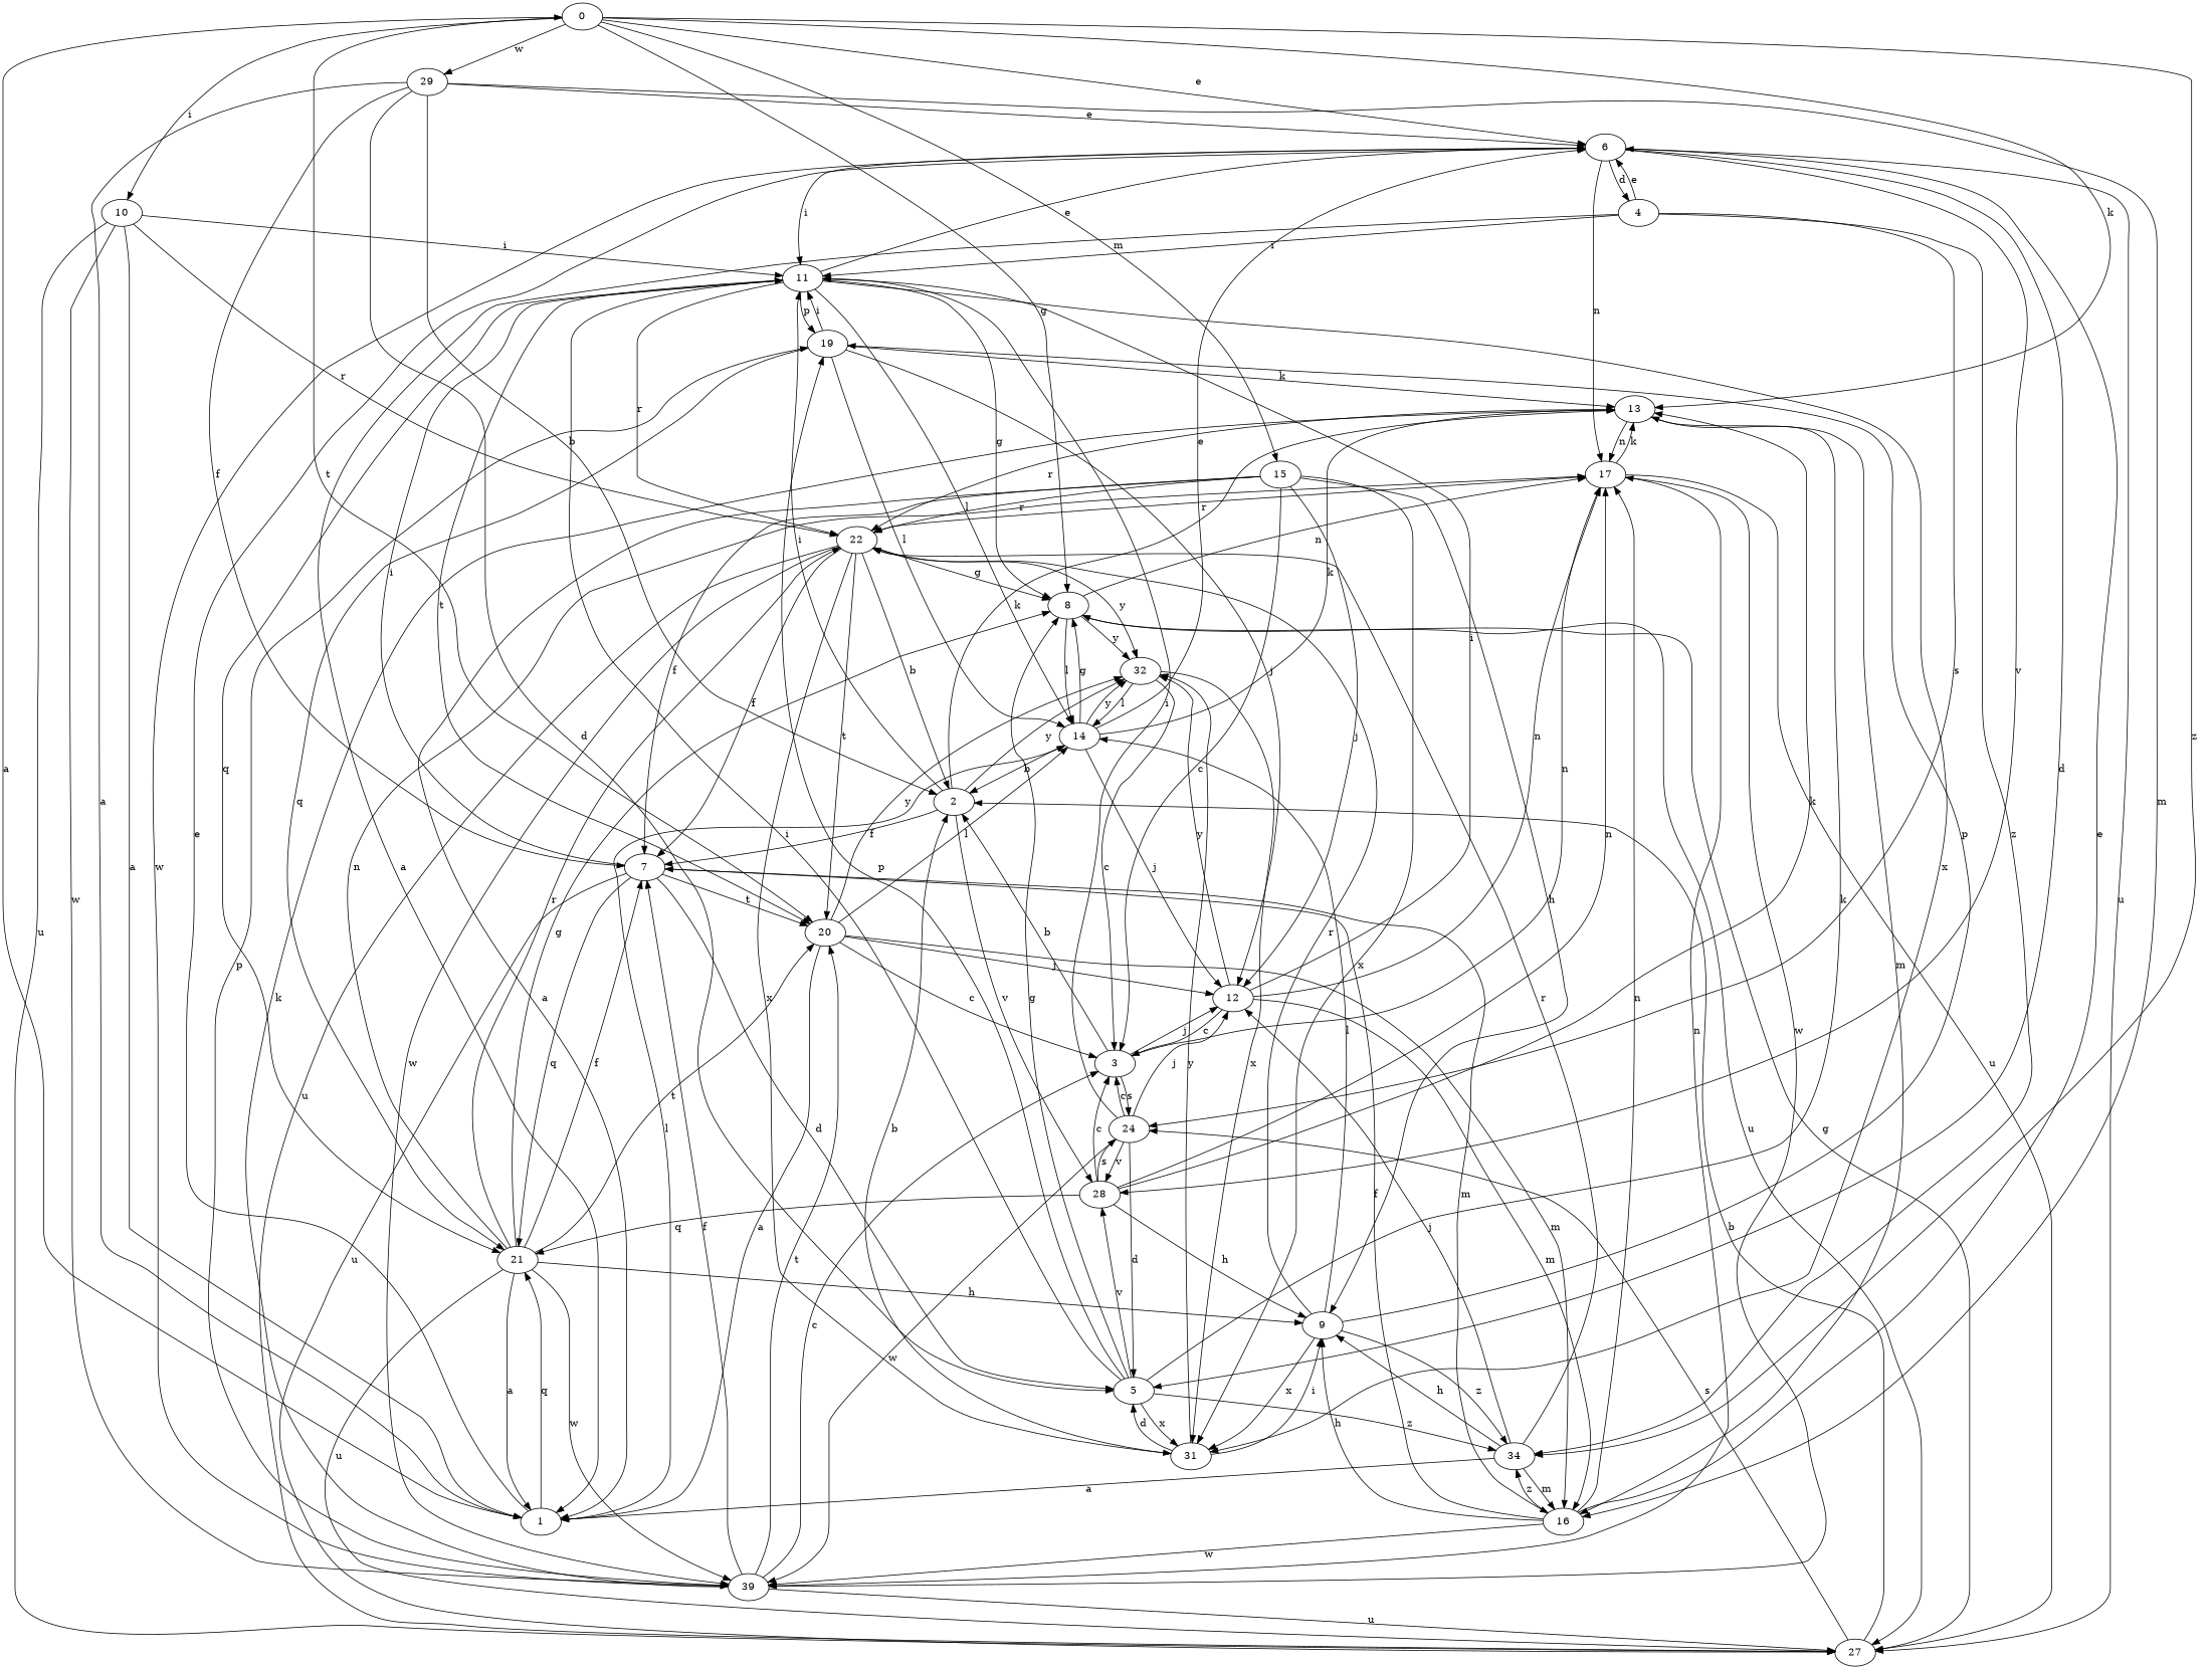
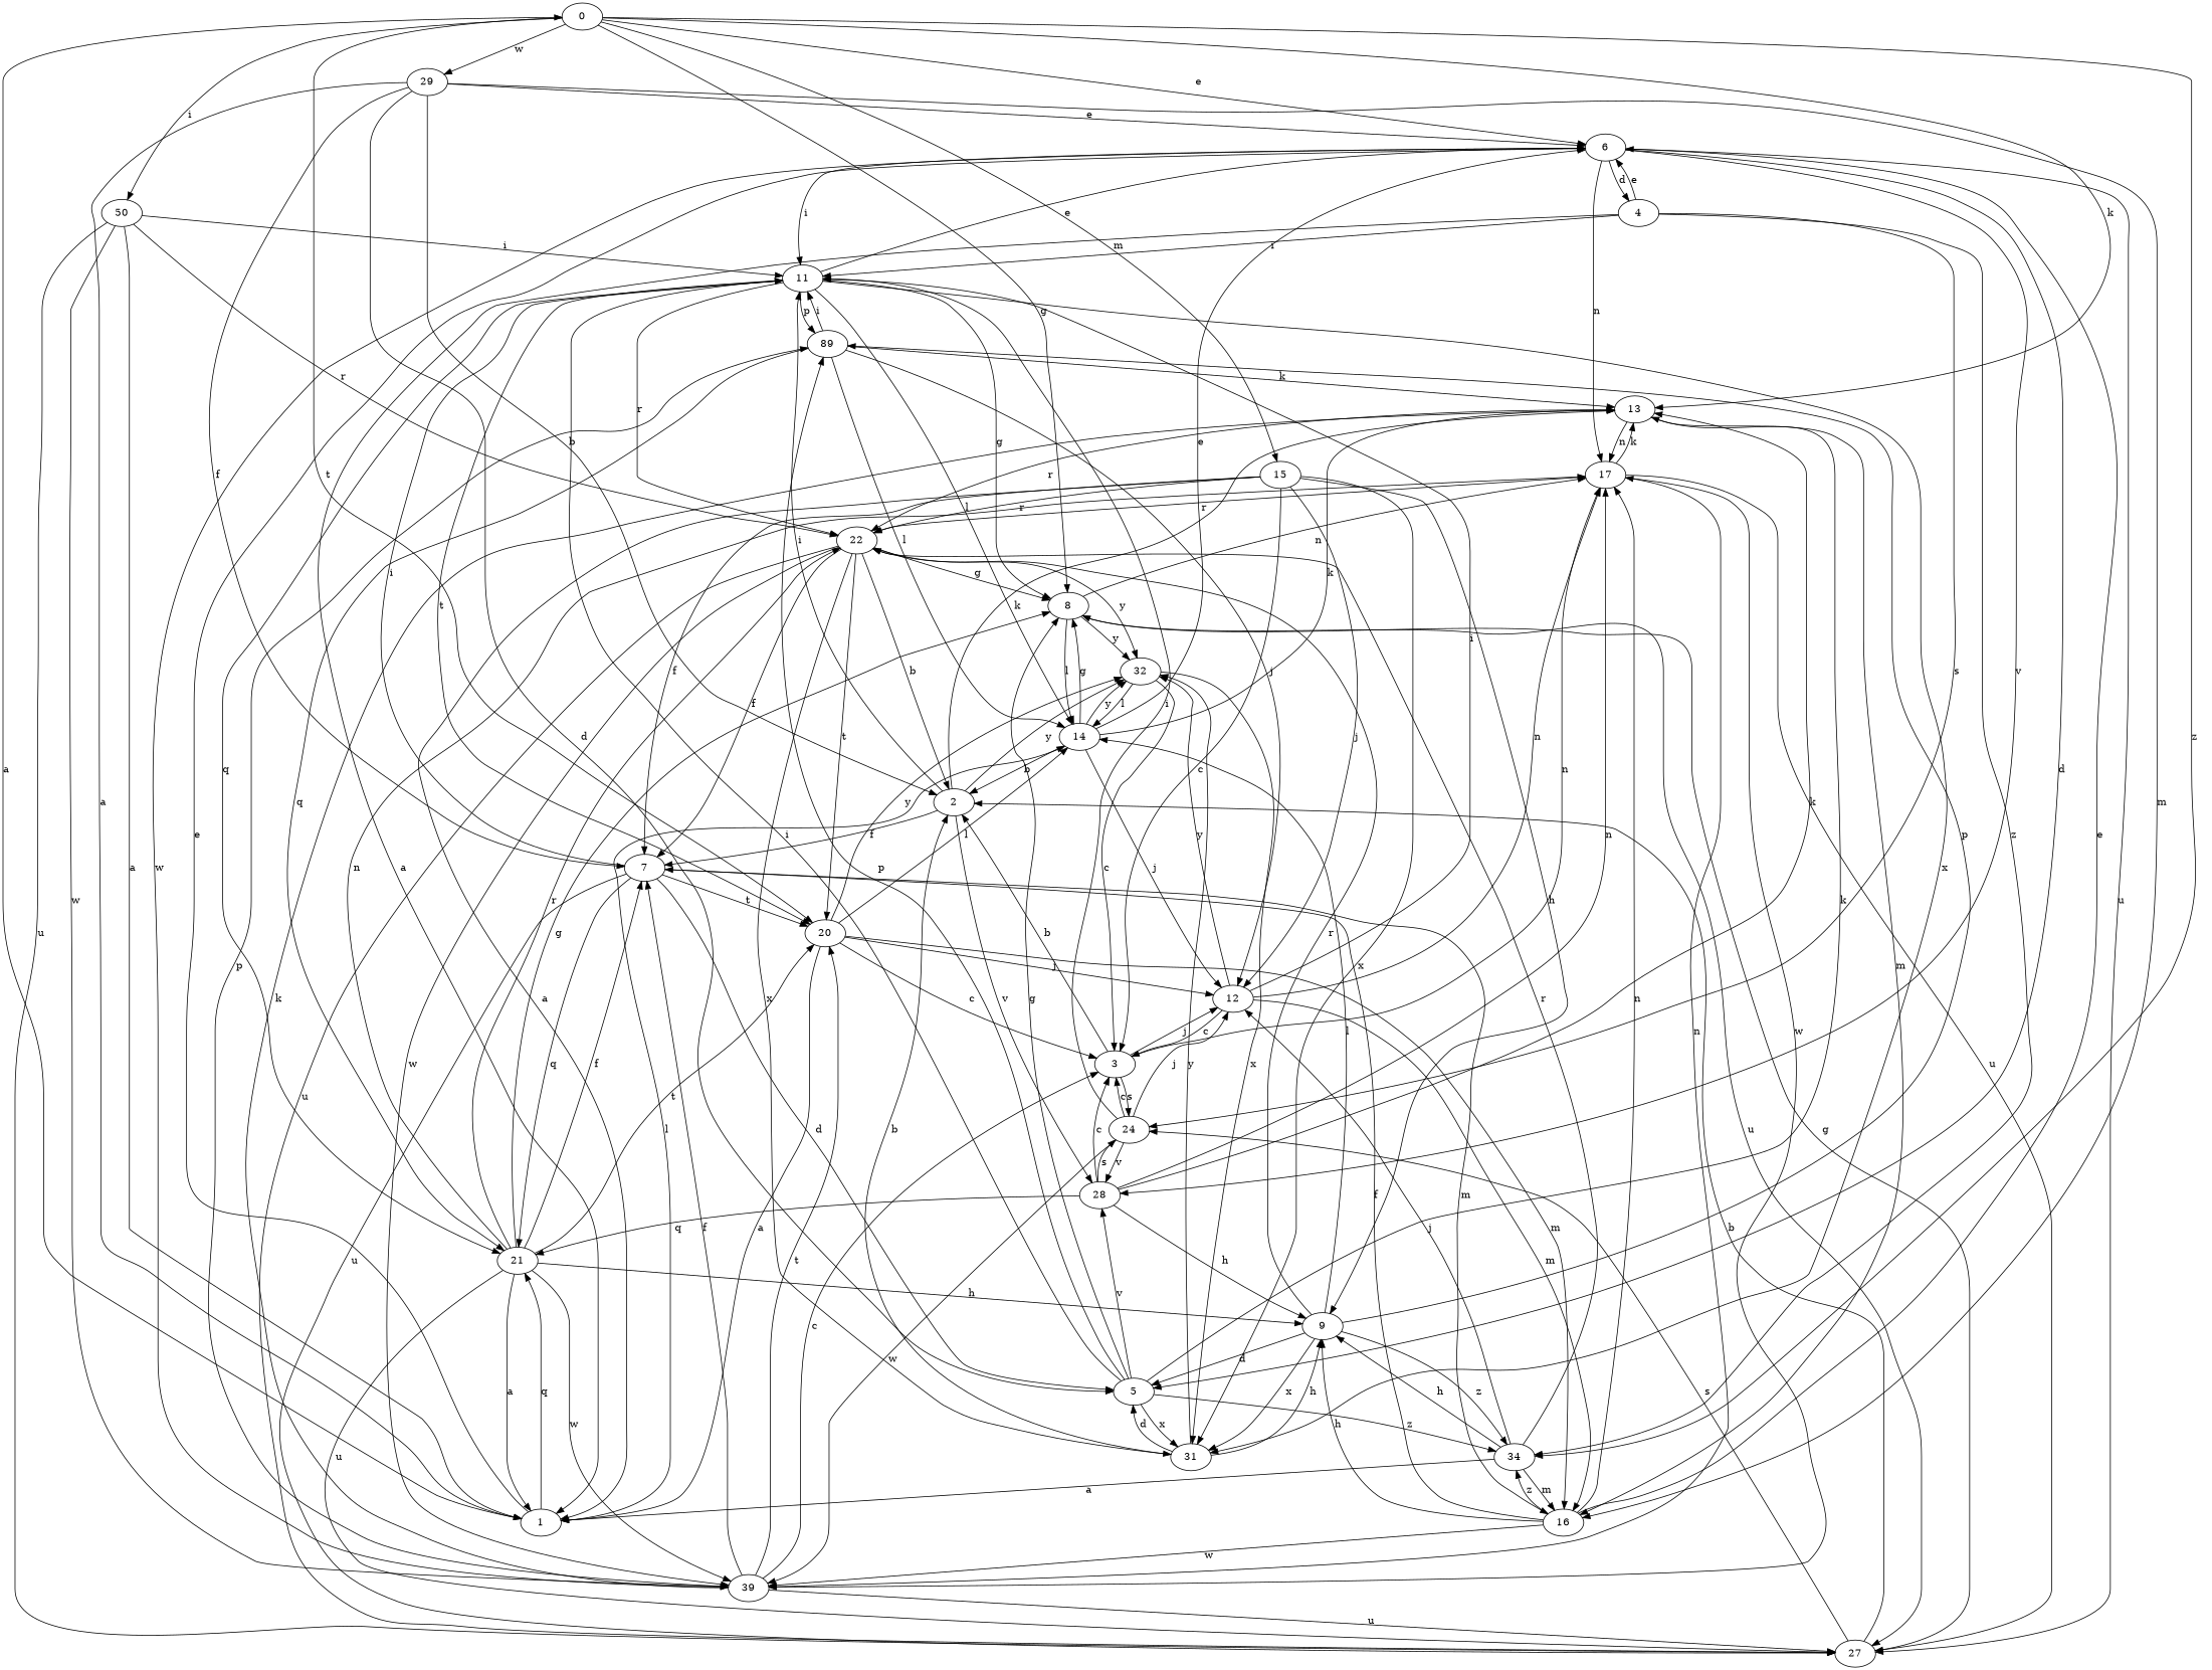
  strict digraph {
    0
    6
    8
-   10
+   10 [label=50]
    13
    15
    n7 [label=20]
    29
    34
    11
    28
    17
    4
    5
    27
    n16 [label=39]
    14
    32
    1
    22
    16
    7
    3
    12
    31
    9
    2
    21
-   19
+   19 [label=89]
    24
    0 -> 6 [label=e]
    0 -> 8 [label=g]
    0 -> 10 [label=i]
    0 -> 13 [label=k]
    0 -> 15 [label=m]
    0 -> n7 [label=t]
    0 -> 29 [label=w]
    0 -> 34 [label=z]
    6 -> 11 [label=i]
    6 -> 28 [label=v]
    6 -> 17 [label=n]
    6 -> 4 [label=d]
    6 -> 5 [label=d]
    6 -> 27 [label=u]
    6 -> n16 [label=w]
    8 -> 17 [label=n]
    8 -> 27 [label=u]
    8 -> 14 [label=l]
    8 -> 32 [label=y]
    10 -> 11 [label=i]
    10 -> 27 [label=u]
    10 -> n16 [label=w]
    10 -> 1 [label=a]
    10 -> 22 [label=r]
    13 -> 17 [label=n]
    13 -> 22 [label=r]
    13 -> 16 [label=m]
    15 -> 1 [label=a]
    15 -> 22 [label=r]
    15 -> 7 [label=f]
    15 -> 3 [label=c]
    15 -> 12 [label=j]
    15 -> 31 [label=x]
    15 -> 9 [label=h]
    n7 -> 14 [label=l]
    n7 -> 32 [label=y]
    n7 -> 1 [label=a]
    n7 -> 16 [label=m]
    n7 -> 3 [label=c]
    n7 -> 12 [label=j]
    29 -> 6 [label=e]
    29 -> 5 [label=d]
    29 -> 1 [label=a]
    29 -> 16 [label=m]
    29 -> 7 [label=f]
    29 -> 2 [label=b]
    34 -> 1 [label=a]
    34 -> 22 [label=r]
    34 -> 16 [label=m]
    34 -> 12 [label=j]
    34 -> 9 [label=h]
    11 -> 6 [label=e]
    11 -> 8 [label=g]
    11 -> n7 [label=t]
    11 -> 14 [label=l]
    11 -> 22 [label=r]
    11 -> 31 [label=x]
    11 -> 21 [label=q]
    11 -> 19 [label=p]
    28 -> 13 [label=k]
    28 -> 17 [label=n]
    28 -> 3 [label=c]
    28 -> 9 [label=h]
    28 -> 21 [label=q]
    28 -> 24 [label=s]
    17 -> 13 [label=k]
    17 -> 27 [label=u]
    17 -> n16 [label=w]
    17 -> 22 [label=r]
    4 -> 6 [label=e]
    4 -> 34 [label=z]
    4 -> 11 [label=i]
    4 -> 1 [label=a]
    4 -> 24 [label=s]
    5 -> 8 [label=g]
    5 -> 13 [label=k]
    5 -> 34 [label=z]
    5 -> 11 [label=i]
    5 -> 28 [label=v]
    5 -> 31 [label=x]
    5 -> 19 [label=p]
    27 -> 8 [label=g]
    27 -> 2 [label=b]
    27 -> 24 [label=s]
    n16 -> 13 [label=k]
    n16 -> n7 [label=t]
    n16 -> 17 [label=n]
    n16 -> 27 [label=u]
    n16 -> 7 [label=f]
    n16 -> 3 [label=c]
    n16 -> 19 [label=p]
    14 -> 6 [label=e]
    14 -> 8 [label=g]
    14 -> 13 [label=k]
    14 -> 32 [label=y]
    14 -> 12 [label=j]
    14 -> 2 [label=b]
    32 -> 14 [label=l]
    32 -> 3 [label=c]
    32 -> 31 [label=x]
    1 -> 0 [label=a]
    1 -> 6 [label=e]
    1 -> 14 [label=l]
    1 -> 21 [label=q]
    22 -> 8 [label=g]
    22 -> n7 [label=t]
    22 -> 27 [label=u]
    22 -> n16 [label=w]
    22 -> 32 [label=y]
    22 -> 7 [label=f]
    22 -> 31 [label=x]
    22 -> 2 [label=b]
    16 -> 6 [label=e]
    16 -> 34 [label=z]
    16 -> 17 [label=n]
    16 -> n16 [label=w]
    16 -> 7 [label=f]
    16 -> 9 [label=h]
    7 -> n7 [label=t]
    7 -> 11 [label=i]
    7 -> 5 [label=d]
    7 -> 27 [label=u]
    7 -> 16 [label=m]
    7 -> 21 [label=q]
    3 -> 17 [label=n]
    3 -> 12 [label=j]
    3 -> 2 [label=b]
    3 -> 24 [label=s]
    12 -> 11 [label=i]
    12 -> 17 [label=n]
    12 -> 32 [label=y]
    12 -> 16 [label=m]
    12 -> 3 [label=c]
    31 -> 5 [label=d]
    31 -> 32 [label=y]
-   31 -> 9 [label=i]
+   31 -> 9 [label=h]
    31 -> 2 [label=b]
    9 -> 34 [label=z]
    9 -> 14 [label=l]
    9 -> 22 [label=r]
    9 -> 31 [label=x]
    9 -> 19 [label=p]
    2 -> 13 [label=k]
    2 -> 11 [label=i]
    2 -> 28 [label=v]
    2 -> 32 [label=y]
    2 -> 7 [label=f]
    21 -> 8 [label=g]
    21 -> n7 [label=t]
    21 -> 17 [label=n]
    21 -> 27 [label=u]
    21 -> n16 [label=w]
    21 -> 1 [label=a]
    21 -> 22 [label=r]
    21 -> 7 [label=f]
    21 -> 9 [label=h]
    19 -> 13 [label=k]
    19 -> 11 [label=i]
    19 -> 14 [label=l]
    19 -> 12 [label=j]
    19 -> 21 [label=q]
    24 -> 11 [label=i]
    24 -> 28 [label=v]
-   24 -> 5 [label=d]
+   9 -> 5 [label=d]
    24 -> n16 [label=w]
    24 -> 3 [label=c]
    24 -> 12 [label=j]
  }
